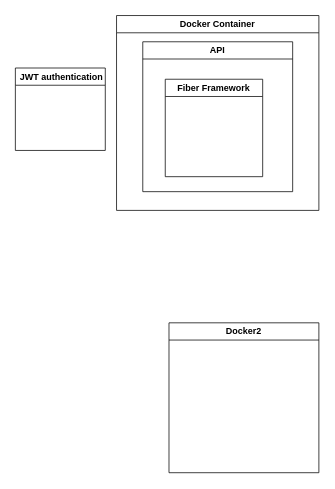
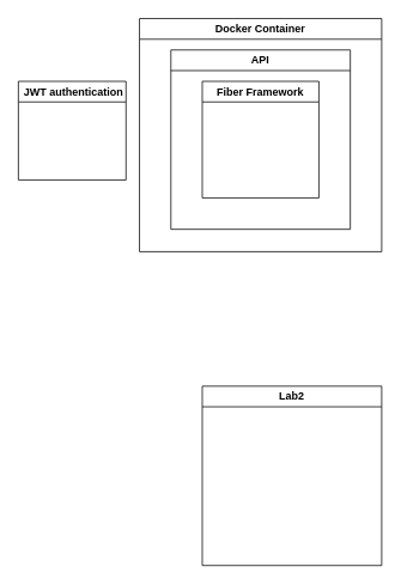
  <mxCell id="0" />
  <mxCell id="1" parent="0" />
- <mxCell id="2" value="Fiber Framework" style="swimlane;whiteSpace=wrap;html=1;startSize=23;" vertex="1" parent="1"><mxGeometry x="220" y="105" width="130" height="130" as="geometry" /></mxCell>
+ <mxCell id="2" value="Fiber Framework" style="swimlane;whiteSpace=wrap;html=1;startSize=23;" vertex="1" parent="1"><mxGeometry x="225" y="90" width="130" height="130" as="geometry" /></mxCell>
  <mxCell id="3" value="&amp;nbsp;JWT authentication" style="swimlane;whiteSpace=wrap;html=1;" vertex="1" parent="1"><mxGeometry x="20" y="90" width="120" height="110" as="geometry" /></mxCell>
  <mxCell id="4" value="API" style="swimlane;whiteSpace=wrap;html=1;" vertex="1" parent="1"><mxGeometry x="190" y="55" width="200" height="200" as="geometry" /></mxCell>
  <mxCell id="5" value="Docker Container" style="swimlane;whiteSpace=wrap;html=1;" vertex="1" parent="1"><mxGeometry x="155" y="20" width="270" height="260" as="geometry" /></mxCell>
- <mxCell id="6" value="Docker2" style="swimlane;whiteSpace=wrap;html=1;" vertex="1" parent="1"><mxGeometry x="225" y="430" width="200" height="200" as="geometry" /></mxCell>
+ <mxCell id="6" value="Lab2" style="swimlane;whiteSpace=wrap;html=1;" vertex="1" parent="1"><mxGeometry x="225" y="430" width="200" height="200" as="geometry" /></mxCell>
